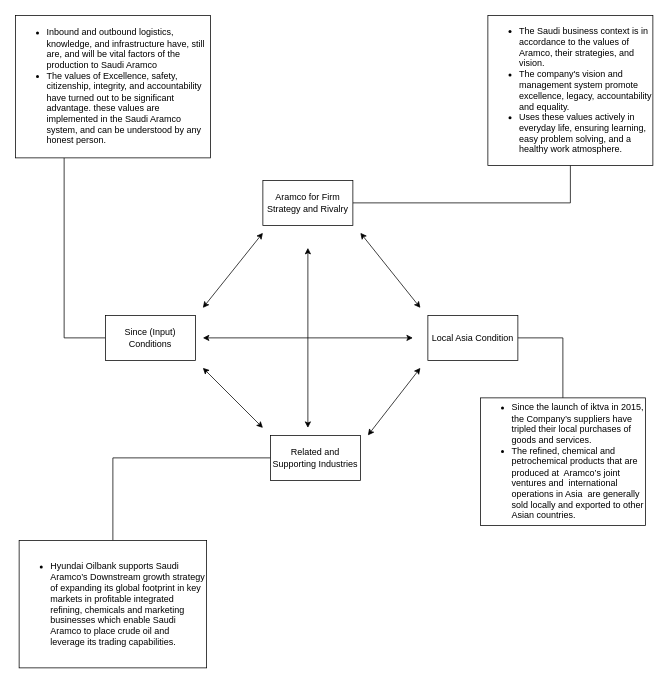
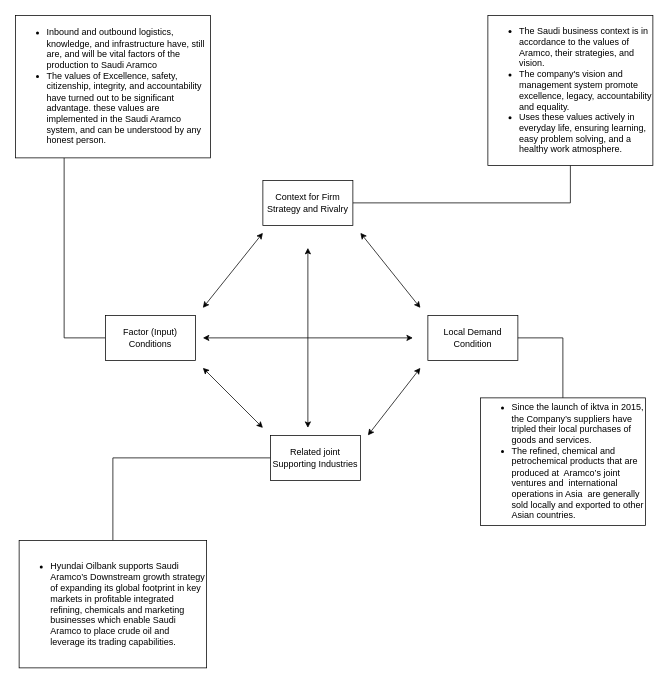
  <mxCell id="0" />
  <mxCell id="1" parent="0" />
  <mxCell id="2" value="" style="endArrow=classic;startArrow=classic;html=1;rounded=0;" edge="1" parent="1"><mxGeometry width="50" height="50" relative="1" as="geometry"><mxPoint x="410" y="570" as="sourcePoint" /><mxPoint x="410" y="330" as="targetPoint" /></mxGeometry></mxCell>
  <mxCell id="3" value="" style="endArrow=classic;startArrow=classic;html=1;rounded=0;" edge="1" parent="1"><mxGeometry width="50" height="50" relative="1" as="geometry"><mxPoint x="550" y="450" as="sourcePoint" /><mxPoint x="270" y="450" as="targetPoint" /></mxGeometry></mxCell>
  <mxCell id="4" style="edgeStyle=orthogonalEdgeStyle;rounded=0;orthogonalLoop=1;jettySize=auto;html=1;exitX=0;exitY=0.5;exitDx=0;exitDy=0;entryX=0.25;entryY=1;entryDx=0;entryDy=0;endArrow=none;endFill=0;" edge="1" parent="1" source="5" target="6"><mxGeometry relative="1" as="geometry" /></mxCell>
- <mxCell id="5" value="Since (Input) Conditions" style="rounded=0;whiteSpace=wrap;html=1;" vertex="1" parent="1"><mxGeometry x="140" y="420" width="120" height="60" as="geometry" /></mxCell>
+ <mxCell id="5" value="Factor (Input) Conditions" style="rounded=0;whiteSpace=wrap;html=1;" vertex="1" parent="1"><mxGeometry x="140" y="420" width="120" height="60" as="geometry" /></mxCell>
  <mxCell id="6" value="&lt;ul&gt;&lt;li&gt;Inbound and outbound logistics, knowledge, and infrastructure have, still are, and will be vital factors of the production to Saudi Aramco&lt;/li&gt;&lt;li&gt;The values of Excellence, safety, citizenship, integrity, and accountability have turned out to be significant advantage. these values are implemented in the Saudi Aramco system, and can be understood by any honest person.&amp;nbsp;&lt;/li&gt;&lt;/ul&gt;" style="rounded=0;whiteSpace=wrap;html=1;align=left;" vertex="1" parent="1"><mxGeometry x="20" y="20" width="260" height="190" as="geometry" /></mxCell>
- <mxCell id="7" value="Local Asia Condition" style="rounded=0;whiteSpace=wrap;html=1;" vertex="1" parent="1"><mxGeometry x="570" y="420" width="120" height="60" as="geometry" /></mxCell>
+ <mxCell id="7" value="Local Demand Condition" style="rounded=0;whiteSpace=wrap;html=1;" vertex="1" parent="1"><mxGeometry x="570" y="420" width="120" height="60" as="geometry" /></mxCell>
  <mxCell id="8" style="edgeStyle=orthogonalEdgeStyle;rounded=0;orthogonalLoop=1;jettySize=auto;html=1;entryX=1;entryY=0.5;entryDx=0;entryDy=0;endArrow=none;endFill=0;" edge="1" parent="1" source="9" target="7"><mxGeometry relative="1" as="geometry" /></mxCell>
  <mxCell id="9" value="&lt;ul&gt;&lt;li&gt;Since the launch of iktva in 2015, the Company’s suppliers have tripled their local purchases of goods and services.&amp;nbsp;&lt;/li&gt;&lt;li&gt;The refined, chemical and petrochemical products that are produced at&amp;nbsp; Aramco’s joint ventures and&amp;nbsp; international operations in Asia&amp;nbsp; are generally sold locally and exported to other Asian countries.&lt;/li&gt;&lt;/ul&gt;" style="rounded=0;whiteSpace=wrap;html=1;align=left;" vertex="1" parent="1"><mxGeometry x="640" y="530" width="220" height="170" as="geometry" /></mxCell>
  <mxCell id="10" value="" style="edgeStyle=orthogonalEdgeStyle;rounded=0;orthogonalLoop=1;jettySize=auto;html=1;endArrow=none;endFill=0;" edge="1" parent="1" source="11" target="12"><mxGeometry relative="1" as="geometry" /></mxCell>
- <mxCell id="11" value="Related and Supporting Industries" style="rounded=0;whiteSpace=wrap;html=1;" vertex="1" parent="1"><mxGeometry x="360" y="580" width="120" height="60" as="geometry" /></mxCell>
+ <mxCell id="11" value="Related joint Supporting Industries" style="rounded=0;whiteSpace=wrap;html=1;" vertex="1" parent="1"><mxGeometry x="360" y="580" width="120" height="60" as="geometry" /></mxCell>
  <mxCell id="12" value="&lt;ul&gt;&lt;li&gt;Hyundai Oilbank supports Saudi Aramco’s Downstream growth strategy of expanding its global footprint in key markets in profitable integrated refining, chemicals and marketing businesses which enable Saudi Aramco to place crude oil and leverage its trading capabilities.&lt;/li&gt;&lt;/ul&gt;" style="whiteSpace=wrap;html=1;rounded=0;align=left;" vertex="1" parent="1"><mxGeometry x="25" y="720" width="250" height="170" as="geometry" /></mxCell>
  <mxCell id="13" value="" style="endArrow=classic;startArrow=classic;html=1;rounded=0;" edge="1" parent="1"><mxGeometry width="50" height="50" relative="1" as="geometry"><mxPoint x="270" y="410" as="sourcePoint" /><mxPoint x="350" y="310" as="targetPoint" /></mxGeometry></mxCell>
  <mxCell id="14" value="" style="endArrow=classic;startArrow=classic;html=1;rounded=0;" edge="1" parent="1"><mxGeometry width="50" height="50" relative="1" as="geometry"><mxPoint x="350" y="570" as="sourcePoint" /><mxPoint x="270" y="490" as="targetPoint" /></mxGeometry></mxCell>
  <mxCell id="15" value="" style="edgeStyle=orthogonalEdgeStyle;rounded=0;orthogonalLoop=1;jettySize=auto;html=1;endArrow=none;endFill=0;" edge="1" parent="1" source="16" target="19"><mxGeometry relative="1" as="geometry" /></mxCell>
- <mxCell id="16" value="Aramco for Firm Strategy and Rivalry" style="rounded=0;whiteSpace=wrap;html=1;" vertex="1" parent="1"><mxGeometry x="350" y="240" width="120" height="60" as="geometry" /></mxCell>
+ <mxCell id="16" value="Context for Firm Strategy and Rivalry" style="rounded=0;whiteSpace=wrap;html=1;" vertex="1" parent="1"><mxGeometry x="350" y="240" width="120" height="60" as="geometry" /></mxCell>
  <mxCell id="17" value="" style="endArrow=classic;startArrow=classic;html=1;rounded=0;" edge="1" parent="1"><mxGeometry width="50" height="50" relative="1" as="geometry"><mxPoint x="560" y="410" as="sourcePoint" /><mxPoint x="480" y="310" as="targetPoint" /></mxGeometry></mxCell>
  <mxCell id="18" value="" style="endArrow=classic;startArrow=classic;html=1;rounded=0;" edge="1" parent="1"><mxGeometry width="50" height="50" relative="1" as="geometry"><mxPoint x="490" y="580" as="sourcePoint" /><mxPoint x="560" y="490" as="targetPoint" /></mxGeometry></mxCell>
  <mxCell id="19" value="&lt;ul&gt;&lt;li&gt;The Saudi business context is in accordance to the values of Aramco, their strategies, and vision.&lt;/li&gt;&lt;li&gt;The company's vision and management system promote excellence, legacy, accountability and equality.&lt;/li&gt;&lt;li&gt;Uses these values actively in everyday life, ensuring learning, easy problem solving, and a healthy work atmosphere.&lt;/li&gt;&lt;/ul&gt;" style="rounded=0;whiteSpace=wrap;html=1;align=left;" vertex="1" parent="1"><mxGeometry x="650" y="20" width="220" height="200" as="geometry" /></mxCell>
